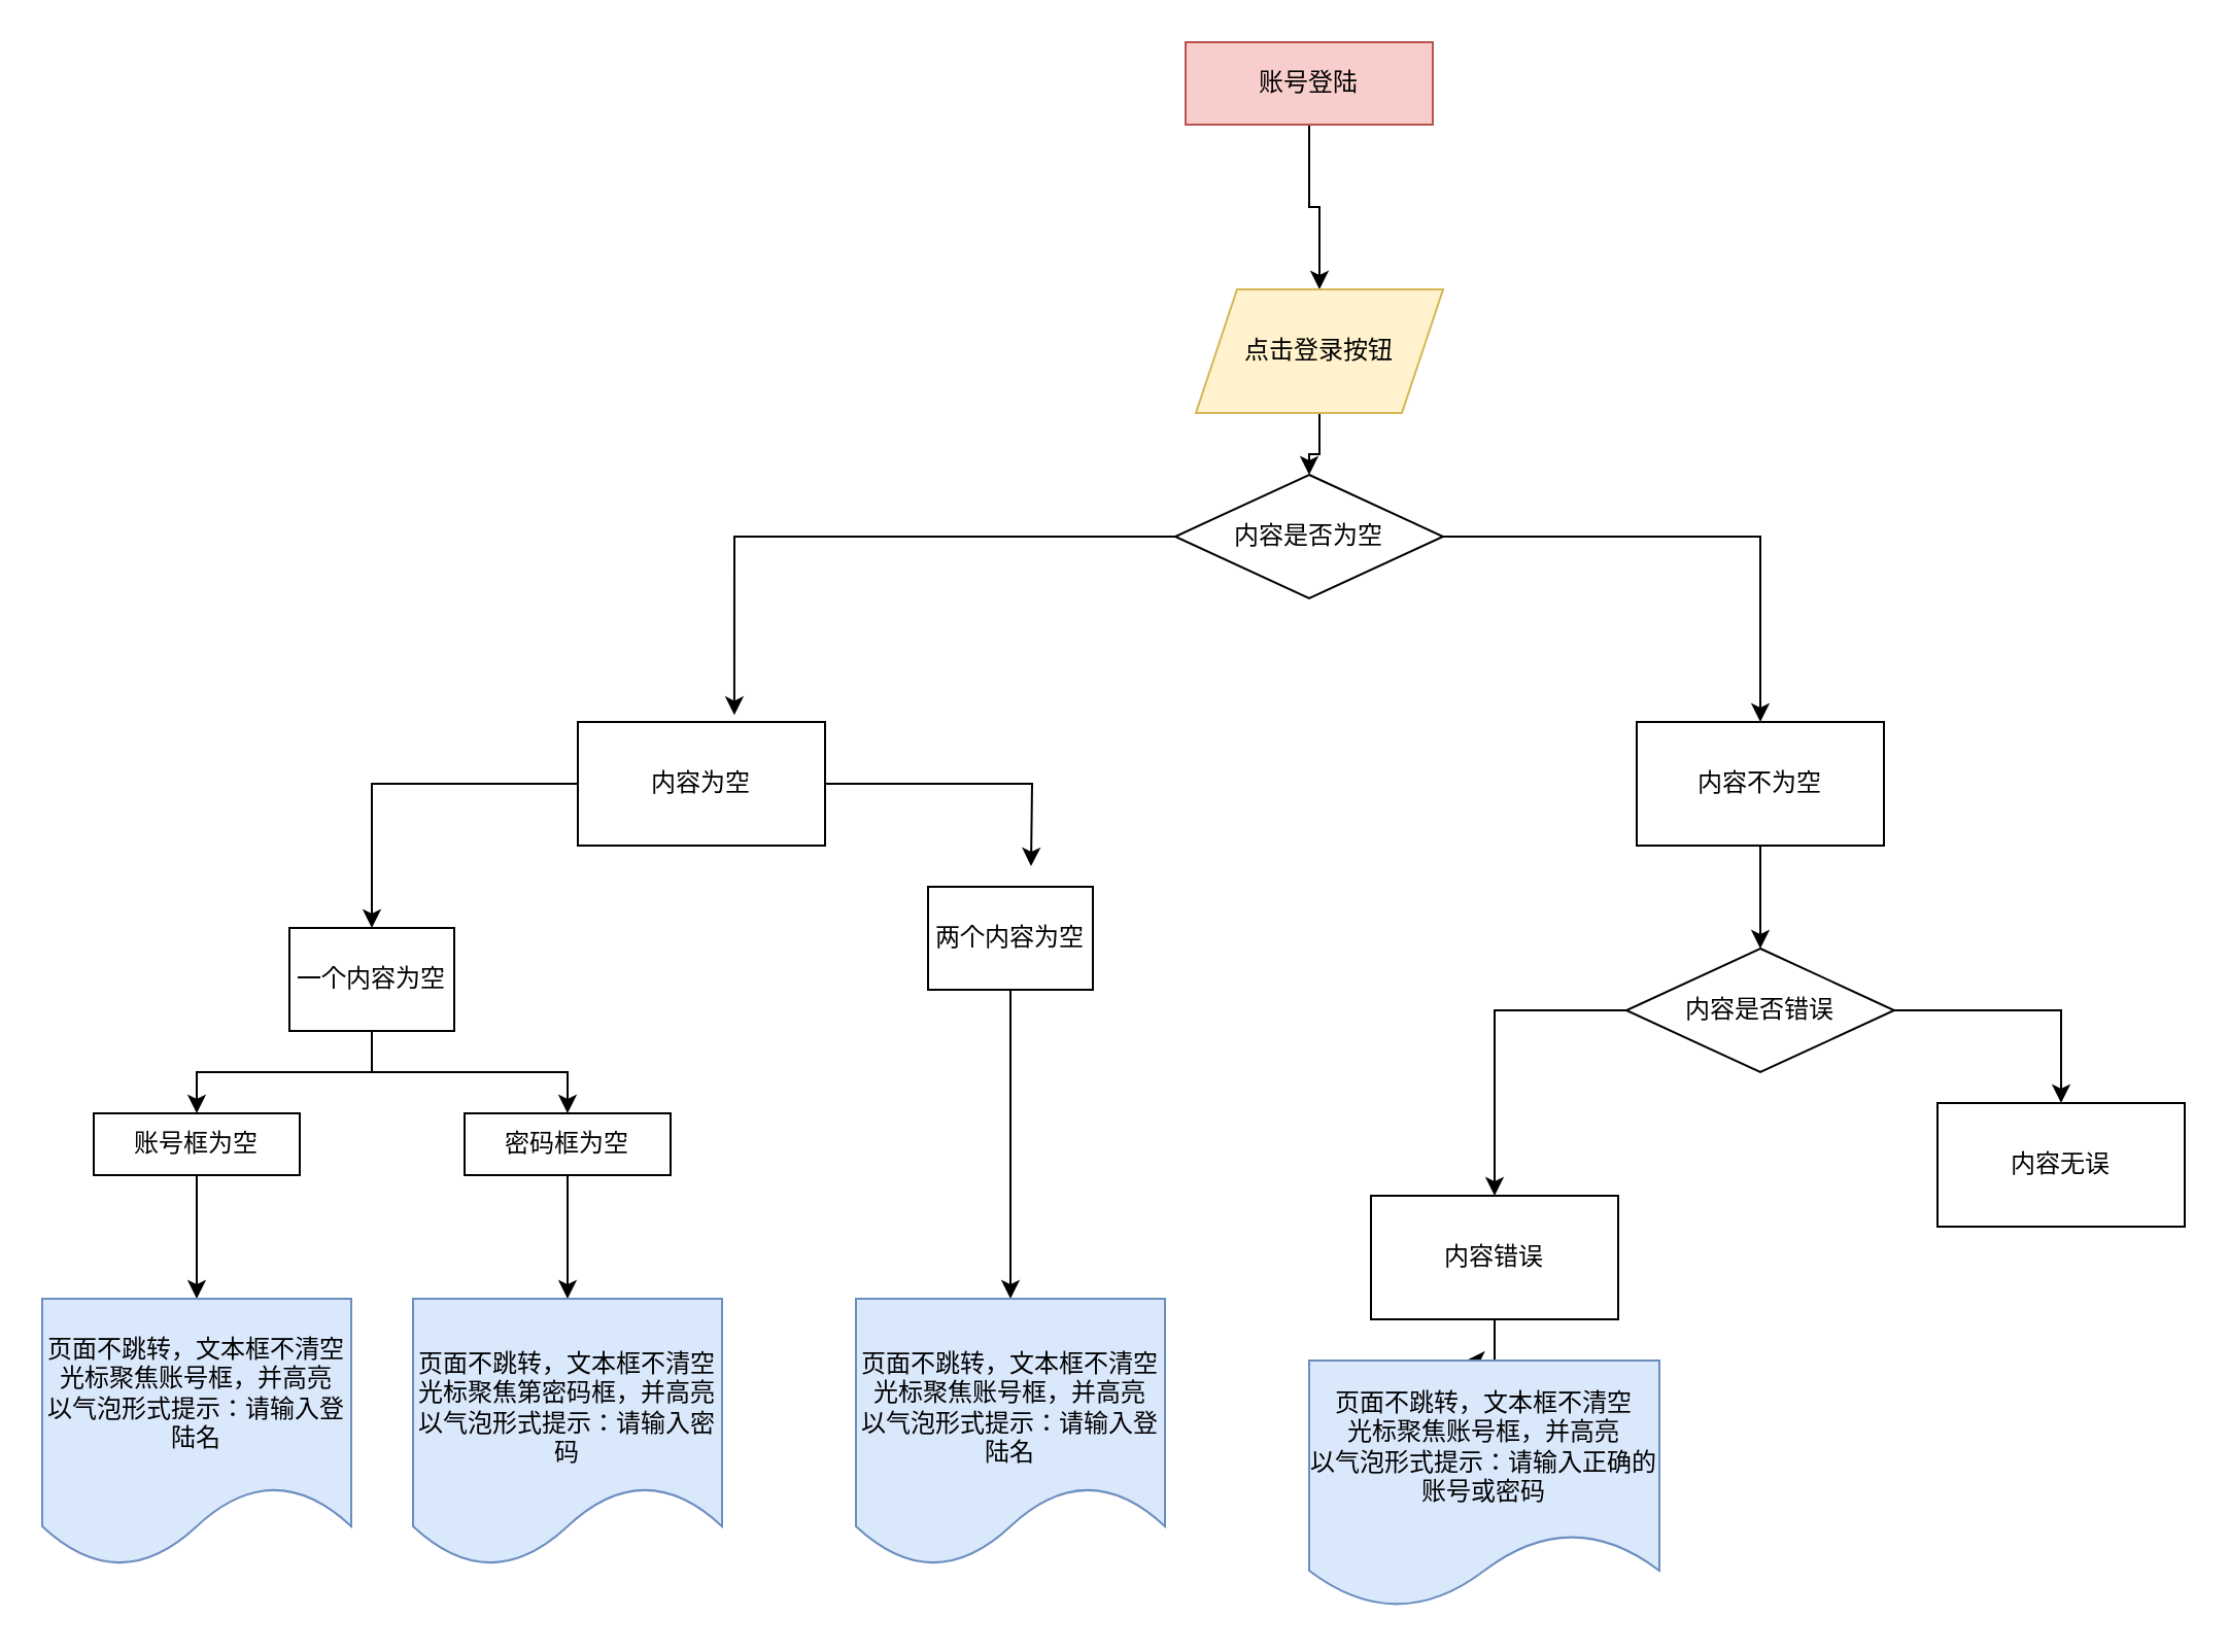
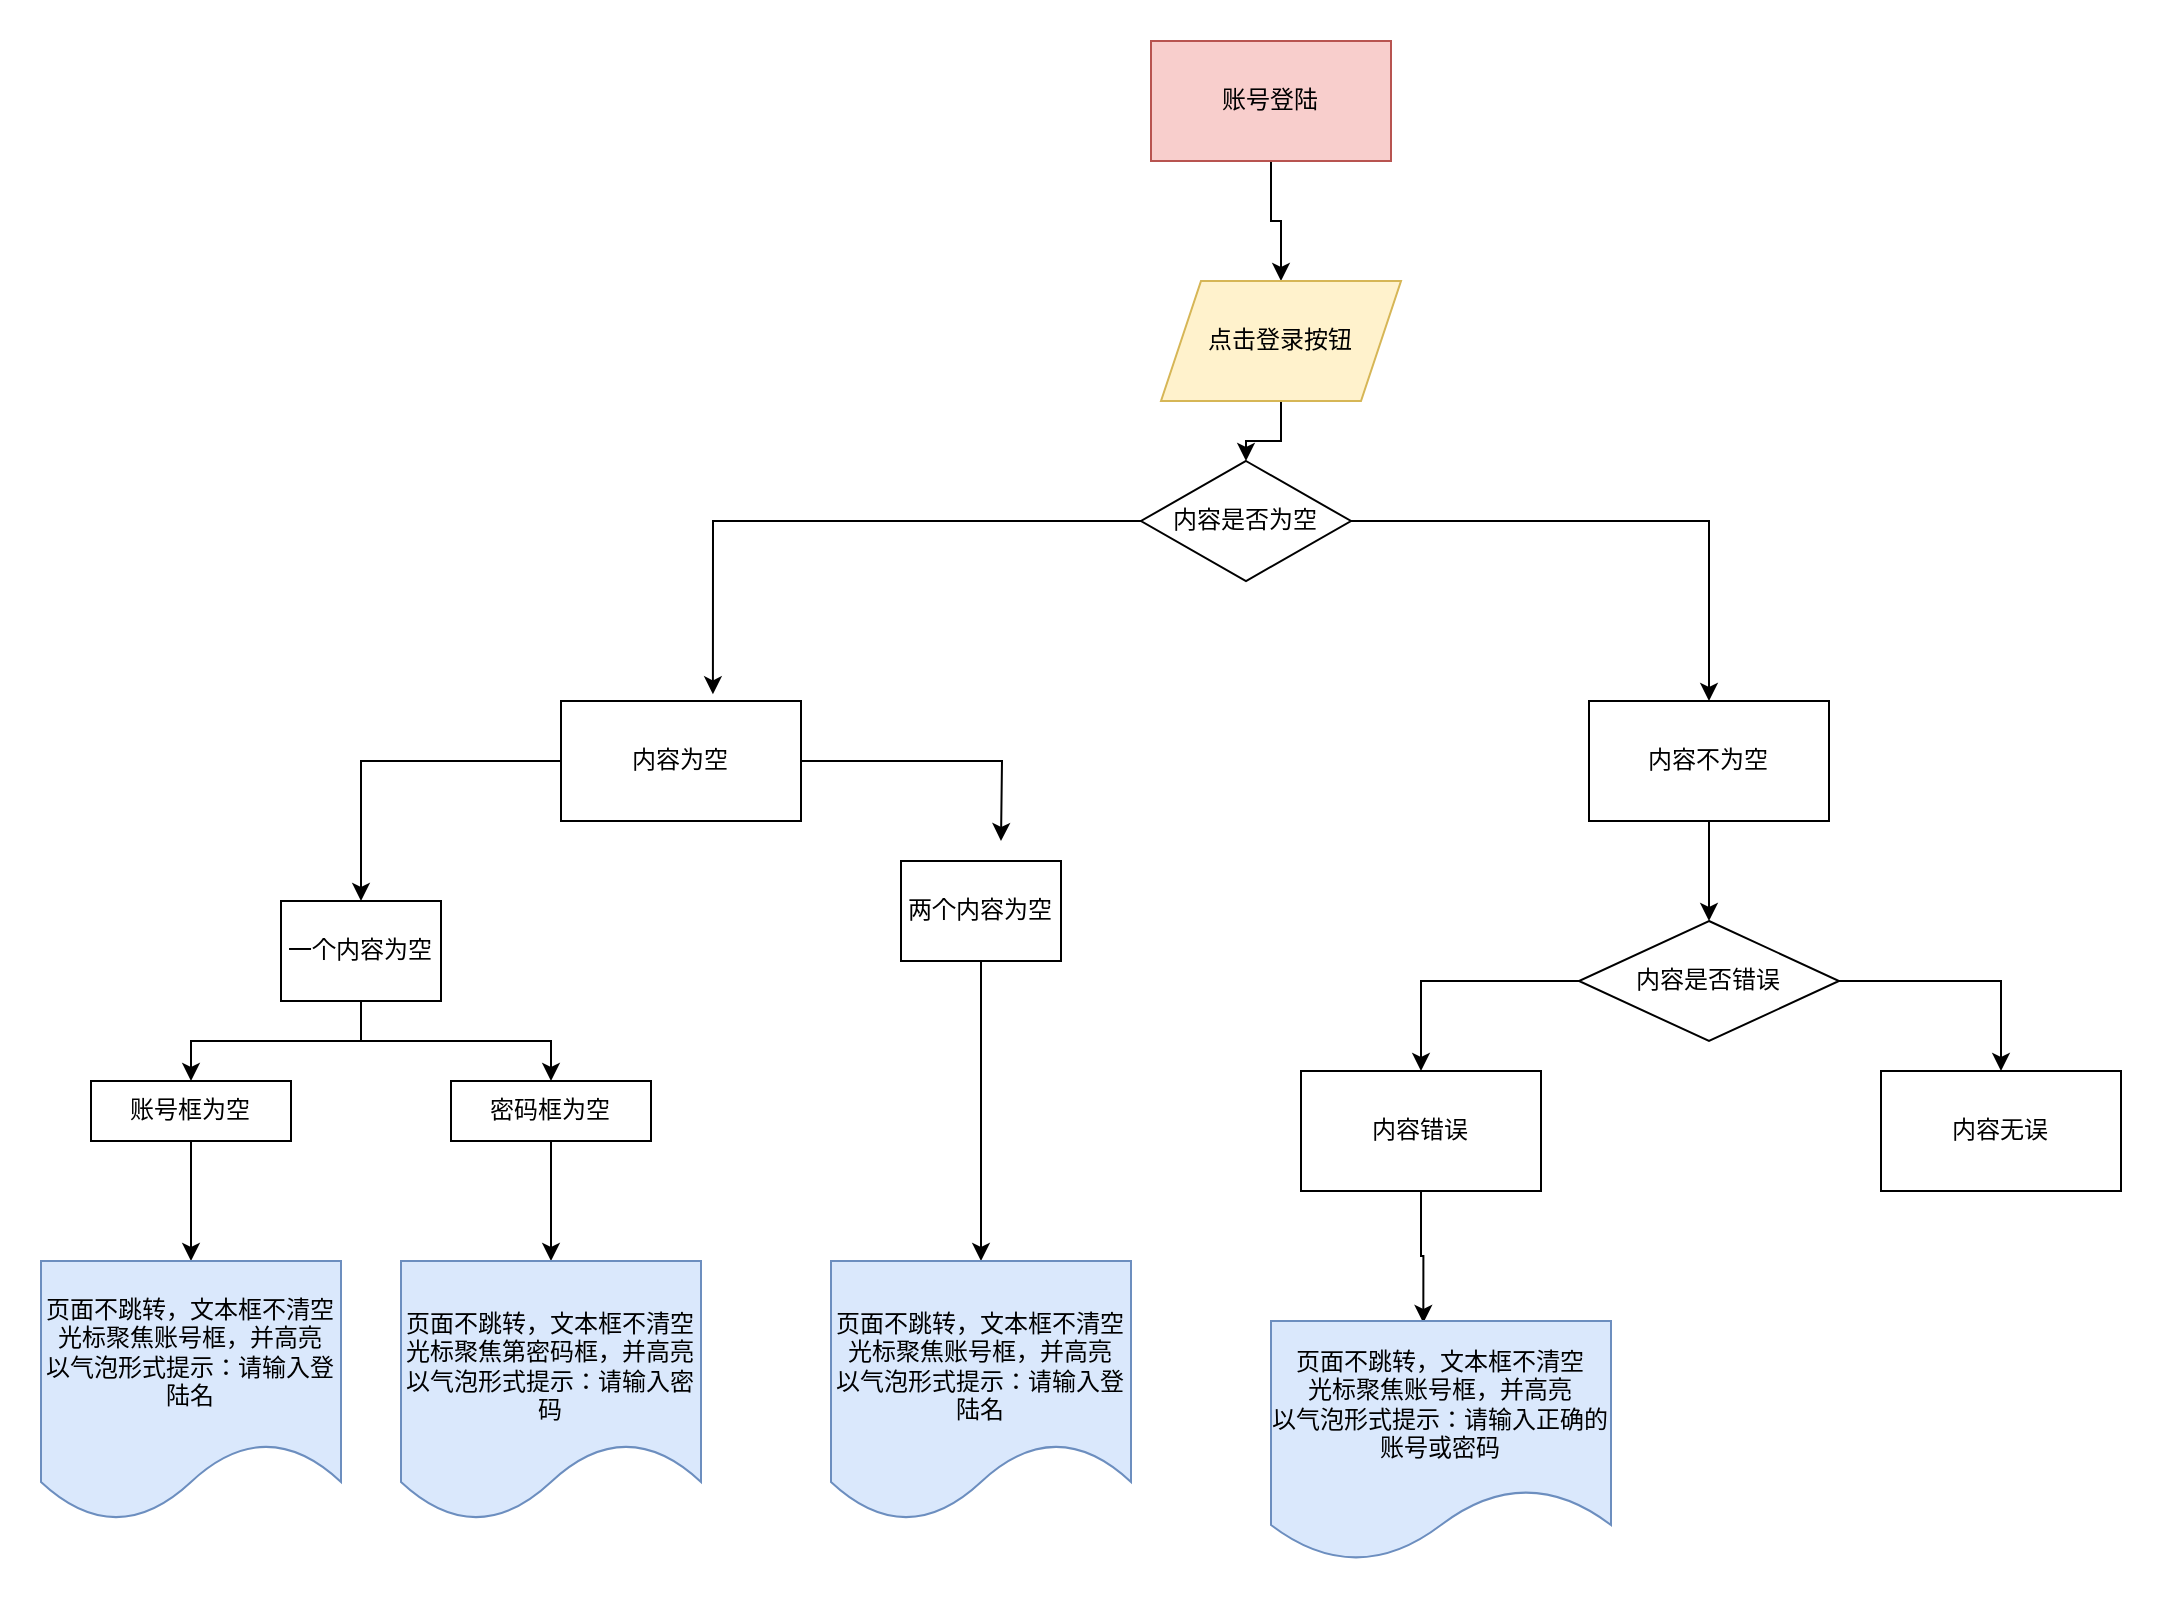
  <mxCell id="0" />
  <mxCell id="1" parent="0" />
  <mxCell id="2" style="edgeStyle=orthogonalEdgeStyle;rounded=0;orthogonalLoop=1;jettySize=auto;html=1;entryX=0.5;entryY=0;entryDx=0;entryDy=0;exitX=0;exitY=0.5;exitDx=0;exitDy=0;" parent="1" source="4" edge="1" target="22"><mxGeometry relative="1" as="geometry"><mxPoint x="310" y="420" as="targetPoint" /></mxGeometry></mxCell>
  <mxCell id="3" style="edgeStyle=orthogonalEdgeStyle;rounded=0;orthogonalLoop=1;jettySize=auto;html=1;" parent="1" source="4" edge="1"><mxGeometry relative="1" as="geometry"><mxPoint x="500" y="420" as="targetPoint" /></mxGeometry></mxCell>
  <mxCell id="4" value="内容为空" style="rounded=0;whiteSpace=wrap;html=1;" parent="1" vertex="1"><mxGeometry x="280" y="350" width="120" height="60" as="geometry" /></mxCell>
  <mxCell id="5" style="edgeStyle=orthogonalEdgeStyle;rounded=0;orthogonalLoop=1;jettySize=auto;html=1;entryX=0.448;entryY=0.008;entryDx=0;entryDy=0;entryPerimeter=0;" edge="1" parent="1" source="6" target="32"><mxGeometry relative="1" as="geometry" /></mxCell>
- <mxCell id="6" value="内容错误" style="rounded=0;whiteSpace=wrap;html=1;" parent="1" vertex="1"><mxGeometry x="665" y="580" width="120" height="60" as="geometry" /></mxCell>
+ <mxCell id="6" value="内容错误" style="rounded=0;whiteSpace=wrap;html=1;" parent="1" vertex="1"><mxGeometry x="650" y="535" width="120" height="60" as="geometry" /></mxCell>
  <mxCell id="7" style="edgeStyle=orthogonalEdgeStyle;rounded=0;orthogonalLoop=1;jettySize=auto;html=1;entryX=0.5;entryY=0;entryDx=0;entryDy=0;" edge="1" parent="1" source="8" target="10"><mxGeometry relative="1" as="geometry" /></mxCell>
- <mxCell id="8" value="账号登陆" style="rounded=0;whiteSpace=wrap;html=1;fillColor=#f8cecc;strokeColor=#b85450;" parent="1" vertex="1"><mxGeometry x="575" y="20" width="120" height="40" as="geometry" /></mxCell>
+ <mxCell id="8" value="账号登陆" style="rounded=0;whiteSpace=wrap;html=1;fillColor=#f8cecc;strokeColor=#b85450;" parent="1" vertex="1"><mxGeometry x="575" y="20" width="120" height="60" as="geometry" /></mxCell>
  <mxCell id="9" style="edgeStyle=orthogonalEdgeStyle;rounded=0;orthogonalLoop=1;jettySize=auto;html=1;entryX=0.5;entryY=0;entryDx=0;entryDy=0;" edge="1" parent="1" source="10" target="13"><mxGeometry relative="1" as="geometry" /></mxCell>
  <mxCell id="10" value="点击登录按钮" style="shape=parallelogram;perimeter=parallelogramPerimeter;whiteSpace=wrap;html=1;fixedSize=1;fillColor=#fff2cc;strokeColor=#d6b656;" parent="1" vertex="1"><mxGeometry x="580" y="140" width="120" height="60" as="geometry" /></mxCell>
  <mxCell id="11" style="edgeStyle=orthogonalEdgeStyle;rounded=0;orthogonalLoop=1;jettySize=auto;html=1;exitX=0;exitY=0.5;exitDx=0;exitDy=0;entryX=0.633;entryY=-0.056;entryDx=0;entryDy=0;entryPerimeter=0;" parent="1" source="13" target="4" edge="1"><mxGeometry relative="1" as="geometry" /></mxCell>
  <mxCell id="12" style="edgeStyle=orthogonalEdgeStyle;rounded=0;orthogonalLoop=1;jettySize=auto;html=1;entryX=0.5;entryY=0;entryDx=0;entryDy=0;" parent="1" source="13" target="19" edge="1"><mxGeometry relative="1" as="geometry" /></mxCell>
- <mxCell id="13" value="内容是否为空" style="rhombus;whiteSpace=wrap;html=1;" parent="1" vertex="1"><mxGeometry x="570" y="230" width="130" height="60" as="geometry" /></mxCell>
+ <mxCell id="13" value="内容是否为空" style="rhombus;whiteSpace=wrap;html=1;" parent="1" vertex="1"><mxGeometry x="570" y="230" width="105" height="60" as="geometry" /></mxCell>
  <mxCell id="14" style="edgeStyle=orthogonalEdgeStyle;rounded=0;orthogonalLoop=1;jettySize=auto;html=1;entryX=0.5;entryY=0;entryDx=0;entryDy=0;" parent="1" source="16" target="6" edge="1"><mxGeometry relative="1" as="geometry" /></mxCell>
  <mxCell id="15" style="edgeStyle=orthogonalEdgeStyle;rounded=0;orthogonalLoop=1;jettySize=auto;html=1;entryX=0.5;entryY=0;entryDx=0;entryDy=0;" parent="1" source="16" target="17" edge="1"><mxGeometry relative="1" as="geometry" /></mxCell>
  <mxCell id="16" value="内容是否错误" style="rhombus;whiteSpace=wrap;html=1;" parent="1" vertex="1"><mxGeometry x="789" y="460" width="130" height="60" as="geometry" /></mxCell>
  <mxCell id="17" value="内容无误" style="rounded=0;whiteSpace=wrap;html=1;" parent="1" vertex="1"><mxGeometry x="940" y="535" width="120" height="60" as="geometry" /></mxCell>
  <mxCell id="18" style="edgeStyle=orthogonalEdgeStyle;rounded=0;orthogonalLoop=1;jettySize=auto;html=1;exitX=0.5;exitY=1;exitDx=0;exitDy=0;entryX=0.5;entryY=0;entryDx=0;entryDy=0;" parent="1" source="19" target="16" edge="1"><mxGeometry relative="1" as="geometry" /></mxCell>
  <mxCell id="19" value="内容不为空" style="rounded=0;whiteSpace=wrap;html=1;" parent="1" vertex="1"><mxGeometry x="794" y="350" width="120" height="60" as="geometry" /></mxCell>
  <mxCell id="20" style="edgeStyle=orthogonalEdgeStyle;rounded=0;orthogonalLoop=1;jettySize=auto;html=1;entryX=0.5;entryY=0;entryDx=0;entryDy=0;" parent="1" source="22" target="26" edge="1"><mxGeometry relative="1" as="geometry" /></mxCell>
  <mxCell id="21" style="edgeStyle=orthogonalEdgeStyle;rounded=0;orthogonalLoop=1;jettySize=auto;html=1;entryX=0.5;entryY=0;entryDx=0;entryDy=0;exitX=0.5;exitY=1;exitDx=0;exitDy=0;" parent="1" source="22" target="28" edge="1"><mxGeometry relative="1" as="geometry" /></mxCell>
  <mxCell id="22" value="一个内容为空" style="rounded=0;whiteSpace=wrap;html=1;" parent="1" vertex="1"><mxGeometry x="140" y="450" width="80" height="50" as="geometry" /></mxCell>
  <mxCell id="23" style="edgeStyle=orthogonalEdgeStyle;rounded=0;orthogonalLoop=1;jettySize=auto;html=1;" parent="1" source="24" target="31" edge="1"><mxGeometry relative="1" as="geometry" /></mxCell>
  <mxCell id="24" value="两个内容为空" style="rounded=0;whiteSpace=wrap;html=1;" parent="1" vertex="1"><mxGeometry x="450" y="430" width="80" height="50" as="geometry" /></mxCell>
  <mxCell id="25" style="edgeStyle=orthogonalEdgeStyle;rounded=0;orthogonalLoop=1;jettySize=auto;html=1;entryX=0.5;entryY=0;entryDx=0;entryDy=0;" parent="1" source="26" target="29" edge="1"><mxGeometry relative="1" as="geometry" /></mxCell>
  <mxCell id="26" value="账号框为空" style="rounded=0;whiteSpace=wrap;html=1;" parent="1" vertex="1"><mxGeometry x="45" y="540" width="100" height="30" as="geometry" /></mxCell>
  <mxCell id="27" style="edgeStyle=orthogonalEdgeStyle;rounded=0;orthogonalLoop=1;jettySize=auto;html=1;entryX=0.5;entryY=0;entryDx=0;entryDy=0;" parent="1" source="28" target="30" edge="1"><mxGeometry relative="1" as="geometry" /></mxCell>
  <mxCell id="28" value="密码框为空" style="rounded=0;whiteSpace=wrap;html=1;" parent="1" vertex="1"><mxGeometry x="225" y="540" width="100" height="30" as="geometry" /></mxCell>
  <mxCell id="29" value="页面不跳转，文本框不清空&lt;span&gt;&lt;br&gt;光标聚焦账号框，并高亮&lt;/span&gt;&lt;br&gt;&lt;span&gt;以气泡形式提示：请输入登陆名&lt;/span&gt;" style="shape=document;whiteSpace=wrap;html=1;boundedLbl=1;fillColor=#dae8fc;strokeColor=#6c8ebf;" parent="1" vertex="1"><mxGeometry x="20" y="630" width="150" height="130" as="geometry" /></mxCell>
  <mxCell id="30" value="&lt;span&gt;&lt;br&gt;&lt;/span&gt;页面不跳转，文本框不清空&lt;span&gt;光标聚焦第密码框，并高亮&lt;/span&gt;&lt;br&gt;&lt;span&gt;以气泡形式提示：请输入密码&lt;/span&gt;" style="shape=document;whiteSpace=wrap;html=1;boundedLbl=1;fillColor=#dae8fc;strokeColor=#6c8ebf;" parent="1" vertex="1"><mxGeometry x="200" y="630" width="150" height="130" as="geometry" /></mxCell>
  <mxCell id="31" value="&lt;span style=&quot;color: rgba(0 , 0 , 0 , 0) ; font-family: monospace ; font-size: 0px&quot;&gt;%3CmxGraphModel%3E%3Croot%3E%3CmxCell%20id%3D%220%22%2F%3E%3CmxCell%20id%3D%221%22%20parent%3D%220%22%2F%3E%3CmxCell%20id%3D%222%22%20value%3D%22%E9%A1%B5%E9%9D%A2%E4%B8%8D%E8%B7%B3%E8%BD%AC%EF%BC%8C%E6%96%87%E6%9C%AC%E6%A1%86%E4%B8%8D%E6%B8%85%E7%A9%BA%26lt%3Bbr%26gt%3B%E5%85%89%E6%A0%87%E8%81%9A%E7%84%A6%E8%B4%A6%E5%8F%B7%E6%A1%86%EF%BC%8C%E5%B9%B6%E9%AB%98%E4%BA%AE%26lt%3Bbr%26gt%3B%E4%BB%A5%E6%B0%94%E6%B3%A1%E5%BD%A2%E5%BC%8F%E6%8F%90%E7%A4%BA%EF%BC%9A%E8%AF%B7%E8%BE%93%E5%85%A5%E6%AD%A3%E7%A1%AE%E7%9A%84%E8%B4%A6%E5%8F%B7%E6%88%96%E5%AF%86%E7%A0%81%22%20style%3D%22shape%3Ddocument%3BwhiteSpace%3Dwrap%3Bhtml%3D1%3BboundedLbl%3D1%3BfillColor%3D%23dae8fc%3BstrokeColor%3D%236c8ebf%3B%22%20vertex%3D%221%22%20parent%3D%221%22%3E%3CmxGeometry%20x%3D%22195%22%20y%3D%22680%22%20width%3D%22170%22%20height%3D%22120%22%20as%3D%22geometry%22%2F%3E%3C%2FmxCell%3E%3C%2Froot%3E%3C%2FmxGraphModel%3E&lt;/span&gt;&lt;span&gt;&lt;br&gt;&lt;/span&gt;页面不跳转，文本框不清空&lt;span style=&quot;color: rgba(0 , 0 , 0 , 0) ; font-family: monospace ; font-size: 0px&quot;&gt;%3CmxGraphModel%3E%3Croot%3E%3CmxCell%20id%3D%220%22%2F%3E%3CmxCell%20id%3D%221%22%20parent%3D%220%22%2F%3E%3CmxCell%20id%3D%222%22%20value%3D%22%E9%A1%B5%E9%9D%A2%E4%B8%8D%E8%B7%B3%E8%BD%AC%EF%BC%8C%E6%96%87%E6%9C%AC%E6%A1%86%E4%B8%8D%E6%B8%85%E7%A9%BA%26lt%3Bbr%26gt%3B%E5%85%89%E6%A0%87%E8%81%9A%E7%84%A6%E8%B4%A6%E5%8F%B7%E6%A1%86%EF%BC%8C%E5%B9%B6%E9%AB%98%E4%BA%AE%26lt%3Bbr%26gt%3B%E4%BB%A5%E6%B0%94%E6%B3%A1%E5%BD%A2%E5%BC%8F%E6%8F%90%E7%A4%BA%EF%BC%9A%E8%AF%B7%E8%BE%93%E5%85%A5%E6%AD%A3%E7%A1%AE%E7%9A%84%E8%B4%A6%E5%8F%B7%E6%88%96%E5%AF%86%E7%A0%81%22%20style%3D%22shape%3Ddocument%3BwhiteSpace%3Dwrap%3Bhtml%3D1%3BboundedLbl%3D1%3BfillColor%3D%23dae8fc%3BstrokeColor%3D%236c8ebf%3B%22%20vertex%3D%221%22%20parent%3D%221%22%3E%3CmxGeometry%20x%3D%22195%22%20y%3D%22680%22%20width%3D%22170%22%20height%3D%22120%22%20as%3D%22geometry%22%2F%3E%3C%2FmxCell%3E%3C%2Froot%3E%3C%2FmxGraphModel%3E&lt;br&gt;&lt;/span&gt;&lt;span&gt;光标聚焦账号框，并高亮&lt;/span&gt;&lt;br&gt;&lt;span&gt;以气泡形式提示：请输入登陆名&lt;/span&gt;" style="shape=document;whiteSpace=wrap;html=1;boundedLbl=1;fillColor=#dae8fc;strokeColor=#6c8ebf;" parent="1" vertex="1"><mxGeometry x="415" y="630" width="150" height="130" as="geometry" /></mxCell>
  <mxCell id="32" value="页面不跳转，文本框不清空&lt;br&gt;光标聚焦账号框，并高亮&lt;br&gt;以气泡形式提示：请输入正确的账号或密码" style="shape=document;whiteSpace=wrap;html=1;boundedLbl=1;fillColor=#dae8fc;strokeColor=#6c8ebf;" parent="1" vertex="1"><mxGeometry x="635" y="660" width="170" height="120" as="geometry" /></mxCell>
